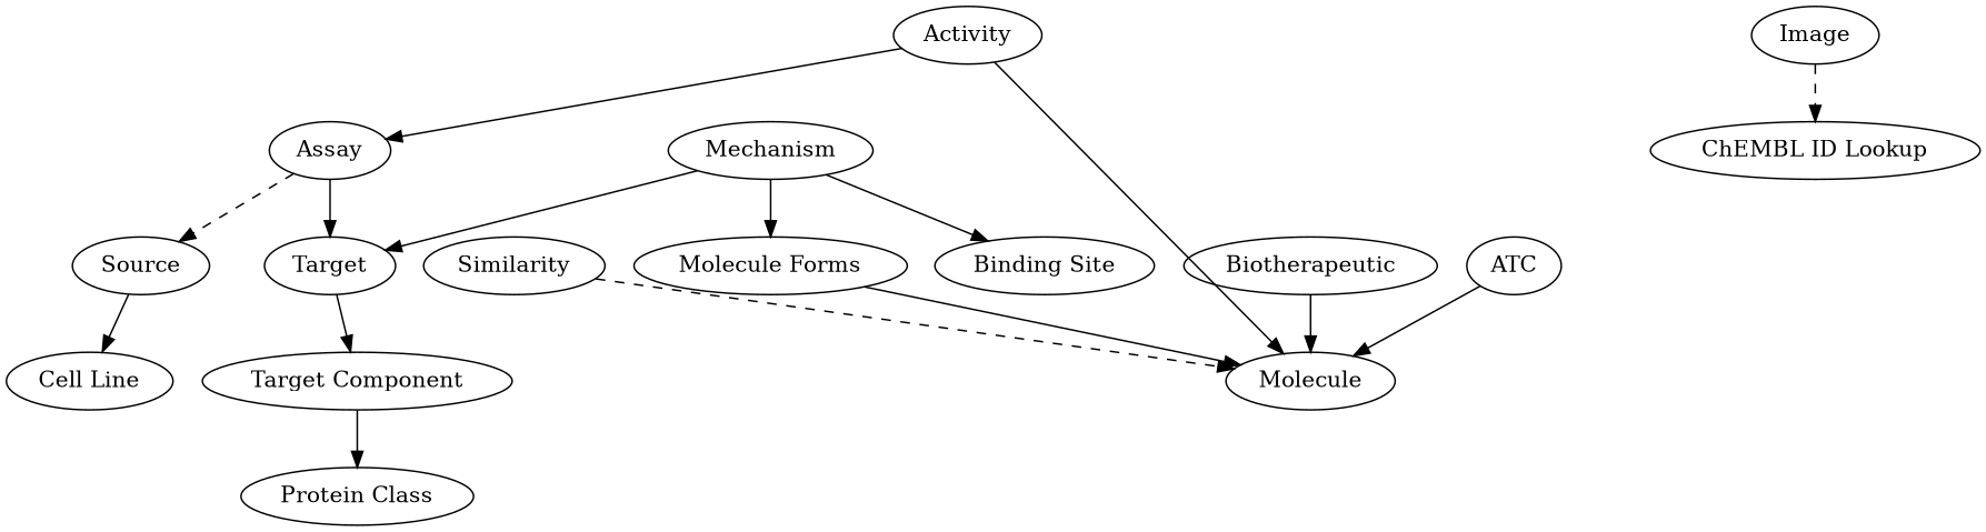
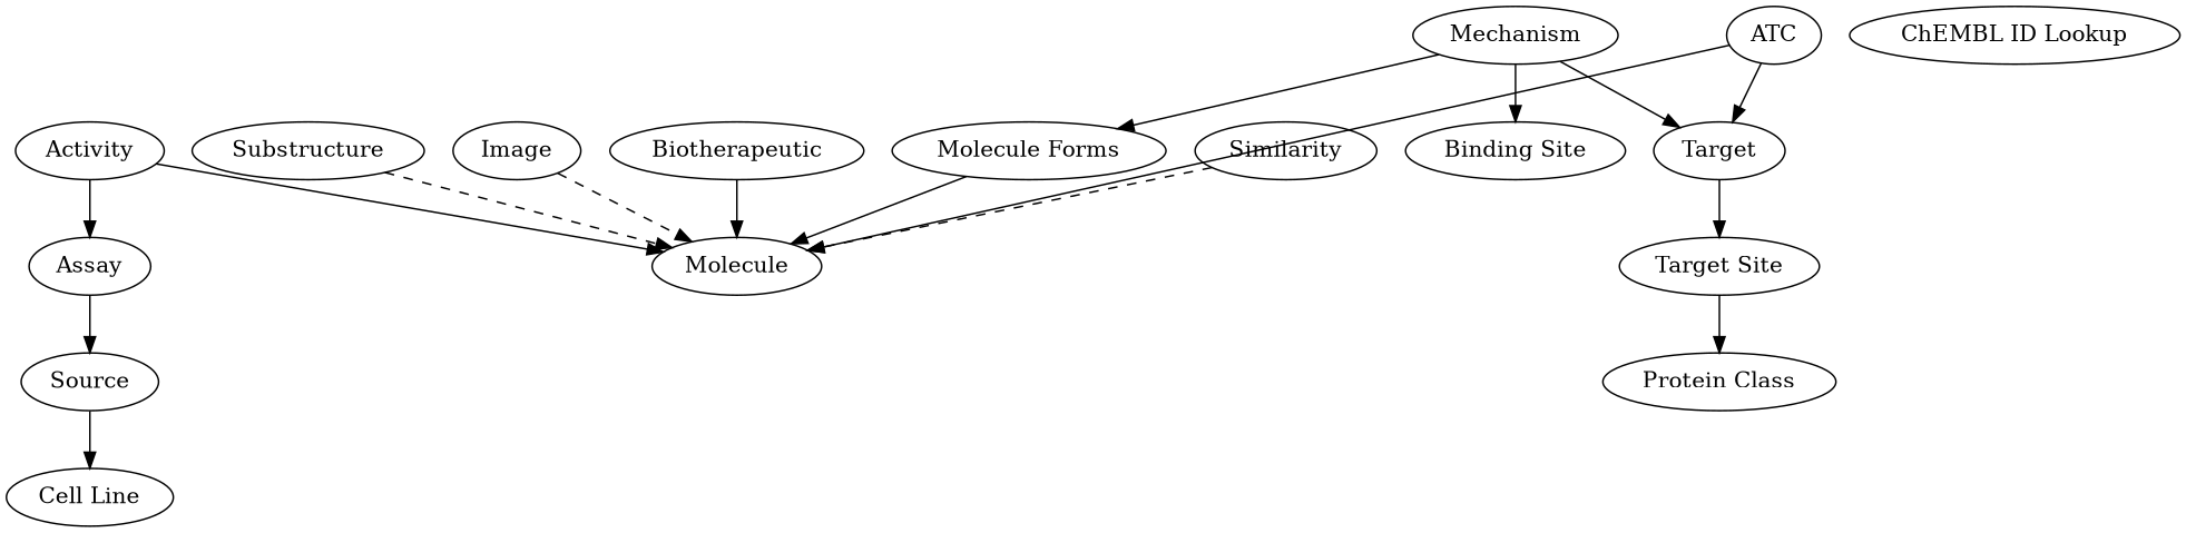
  digraph {
    overlap_scaling=0.01
    splines=false
    n1 [label=Assay]
    n2 [label=Source]
    n3 [label=Target]
    n4 [label="Cell Line"]
-   n5 [label="Target Component"]
+   n5 [label="Target Site"]
    n6 [label="Protein Class"]
    n7 [label=Activity]
    n8 [label=Molecule]
    n9 [label=Biotherapeutic]
    n10 [label="Molecule Forms"]
    n11 [label=ATC]
    n12 [label=Similarity]
+   n13 [label=Substructure]
    n14 [label=Image]
    n15 [label=Mechanism]
    n16 [label="Binding Site"]
    n17 [label="ChEMBL ID Lookup"]
-   n1 -> n2 [style=dashed]
-   n1 -> n3
+   n1 -> n2
+   n11 -> n3
    n2 -> n4
    n3 -> n5
    n5 -> n6
    n7 -> n1
    n7 -> n8
    n9 -> n8
    n10 -> n8
    n11 -> n8
    n12 -> n8 [style=dashed]
-   n14 -> n17 [style=dashed]
+   n13 -> n8 [style=dashed]
+   n14 -> n8 [style=dashed]
    n15 -> n3
    n15 -> n10
    n15 -> n16
  }
